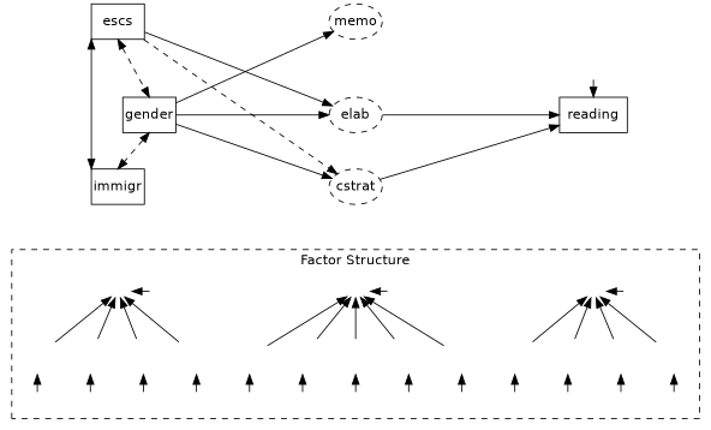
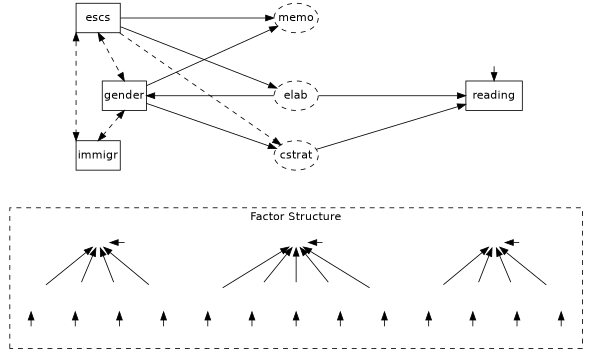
  digraph {
    fontname=Helvetica
    ranksep=.25
    splines=line
    node [fontname=Helvetica shape=square style=invis fontsize=0]
    edge [fontname=Helvetica minlen=2 dir=back]
    escs [fixedsize=true shape=box style="" fontsize=""]
    n2 [fixedsize=true label=memo shape=oval style=dashed fontsize=""]
    gender [fixedsize=true shape=box style="" fontsize=""]
    n4 [fixedsize=true label=elab shape=oval style=dashed fontsize=""]
    reading [shape=box style="" fontsize=""]
    immigr [fixedsize=true shape=box style="" fontsize=""]
    n7 [fixedsize=true label=cstrat shape=oval style=dashed fontsize=""]
    elab [height=0 shape=oval width=0]
    memo [height=0 shape=oval width=0]
    cstrat [height=0 shape=oval width=0]
    d_memo [height=0 width=0]
    d_elab [height=0 width=0]
    d_cstrat [height=0 width=0]
    Q01 [fontsize=10 height=0 width=0]
    Q03 [fontsize=10 height=0 width=0]
    Q05 [fontsize=10 height=0 width=0]
    Q07 [fontsize=10 height=0 width=0]
    Q02 [fontsize=10 height=0 width=0]
    Q08 [fontsize=10 height=0 width=0]
    Q10 [fontsize=10 height=0 width=0]
    Q12 [fontsize=10 height=0 width=0]
    Q04 [fontsize=10 height=0 width=0]
    Q06 [fontsize=10 height=0 width=0]
    Q09 [fontsize=10 height=0 width=0]
    Q11 [fontsize=10 height=0 width=0]
    Q13 [fontsize=10 height=0 width=0]
    d01 [height=0 width=0]
    d03 [height=0 width=0]
    d05 [height=0 width=0]
    d07 [height=0 width=0]
    d02 [height=0 width=0]
    d08 [height=0 width=0]
    d10 [height=0 width=0]
    d12 [height=0 width=0]
    d04 [height=0 width=0]
    d06 [height=0 width=0]
    d09 [height=0 width=0]
    d11 [height=0 width=0]
    d13 [height=0 width=0]
    d_reading [height=0 width=0]
    subgraph sub_1 {
      rank=same
      escs
      n2
    }
    subgraph sub_2 {
      rank=same
      gender
      n4
      reading
    }
    subgraph sub_3 {
      rank=same
      immigr
      n7
    }
    subgraph cluster_4 {
      label="Factor Structure"
      style=dashed
      d01
      d03
      d05
      d07
      d02
      d08
      d10
      d12
      d04
      d06
      d09
      d11
      d13
      subgraph sub_5 {
        label="Factor Structure"
        rank=same
        style=dashed
        Q01
        Q03
        Q05
        Q07
        Q02
        Q08
        Q10
        Q12
        Q04
        Q06
        Q09
        Q11
        Q13
      }
      subgraph sub_6 {
        label="Factor Structure"
        rank=same
        style=dashed
        elab
        memo
        cstrat
        d_memo
        d_elab
        d_cstrat
      }
    }
    subgraph cluster_7 {
    }
    subgraph cluster_8 {
    }
    subgraph sub_9 {
      reading
      d_reading
    }
+   escs -> n2 [constraint=false minlen=7 style=solid dir=""]
    escs -> gender [dir=both headport=nw style=invis tailport=s minlen=""]
    escs -> gender [dir=both headport=n style=dashed tailport=s]
    escs -> n4 [constraint=false minlen=7 style=solid dir=""]
-   escs -> immigr [constraint=true dir=both headport=nw style=solid tailport=sw]
+   escs -> immigr [constraint=true dir=both headport=nw style=dashed tailport=sw]
    escs -> n7 [constraint=false minlen=7 style=dashed dir=""]
    n2 -> n4 [dir=forward style=invis]
    gender -> n2 [constraint=false minlen=7 style=solid dir=""]
-   gender -> n4 [constraint=false minlen=7 style=solid dir=""]
+   n4 -> gender [constraint=false minlen=7 style=solid dir=""]
    gender -> immigr [dir=both headport=ne style=invis tailport=s minlen=""]
    gender -> immigr [dir=both headport=n style=dashed tailport=s]
    gender -> n7 [constraint=false minlen=7 style=solid dir=""]
    n4 -> reading [constraint=false minlen=7 style=solid dir=""]
    n4 -> n7 [dir=forward style=invis]
    reading -> elab [minlen=5 style=invis dir=""]
    immigr -> memo [headport=n minlen=3 style=invis tailport=s dir=""]
    n7 -> reading [constraint=false minlen=7 style=solid dir=""]
    n7 -> cstrat [minlen=3 style=invis dir=""]
    elab -> d_elab [minlen=1]
    elab -> Q02
    elab -> Q08
    elab -> Q10
    elab -> Q12
    memo -> d_memo [minlen=1]
    memo -> Q01
    memo -> Q03
    memo -> Q05
    memo -> Q07
    cstrat -> d_cstrat [minlen=1]
    cstrat -> Q04
    cstrat -> Q06
    cstrat -> Q09
    cstrat -> Q11
    cstrat -> Q13
    Q01 -> d01 [minlen=1]
    Q03 -> d03 [minlen=1]
    Q05 -> d05 [minlen=1]
    Q07 -> d07 [minlen=1]
    Q02 -> d02 [minlen=1]
    Q08 -> d08 [minlen=1]
    Q10 -> d10 [minlen=1]
    Q12 -> d12 [minlen=1]
    Q04 -> d04 [minlen=1]
    Q06 -> d06 [minlen=1]
    Q09 -> d09 [minlen=1]
    Q11 -> d11 [minlen=1]
    Q13 -> d13 [minlen=1]
    d_reading -> reading [minlen="" dir=""]
  }
